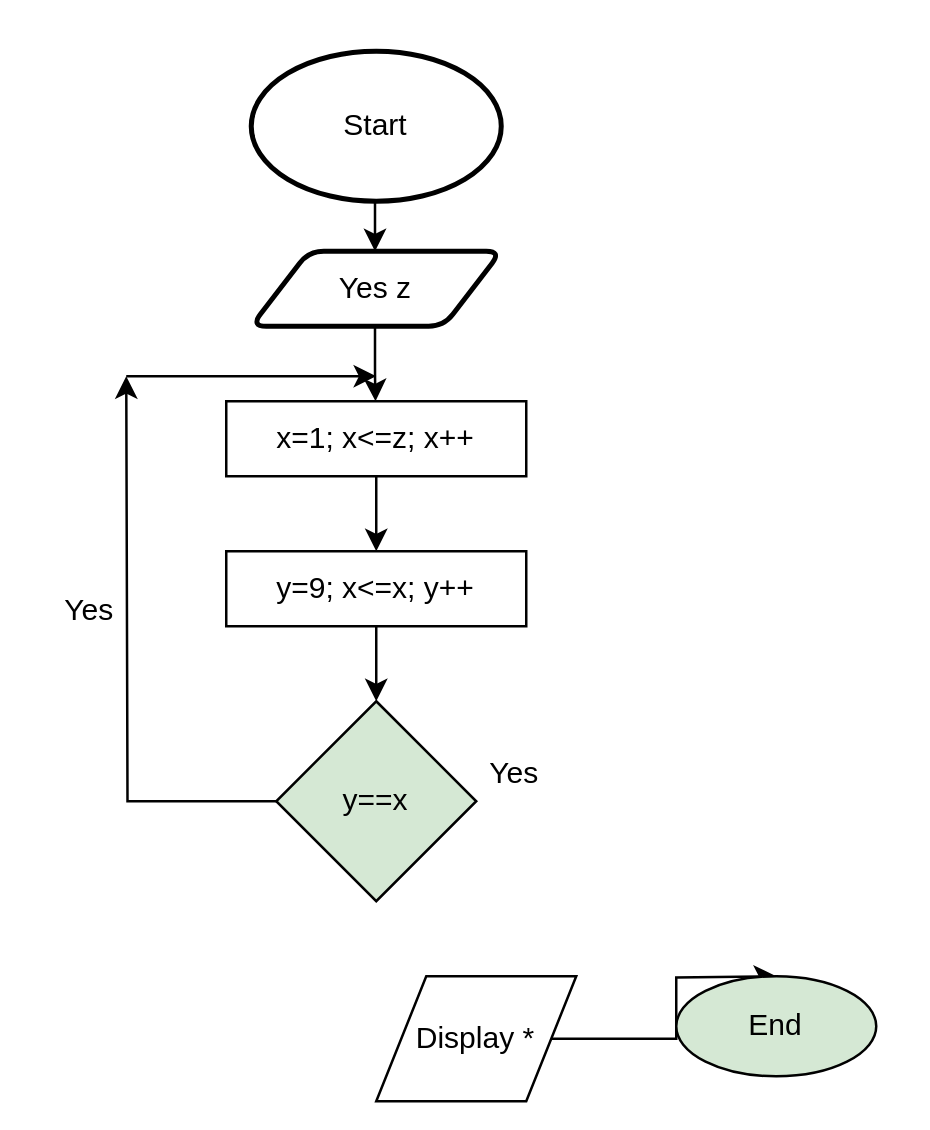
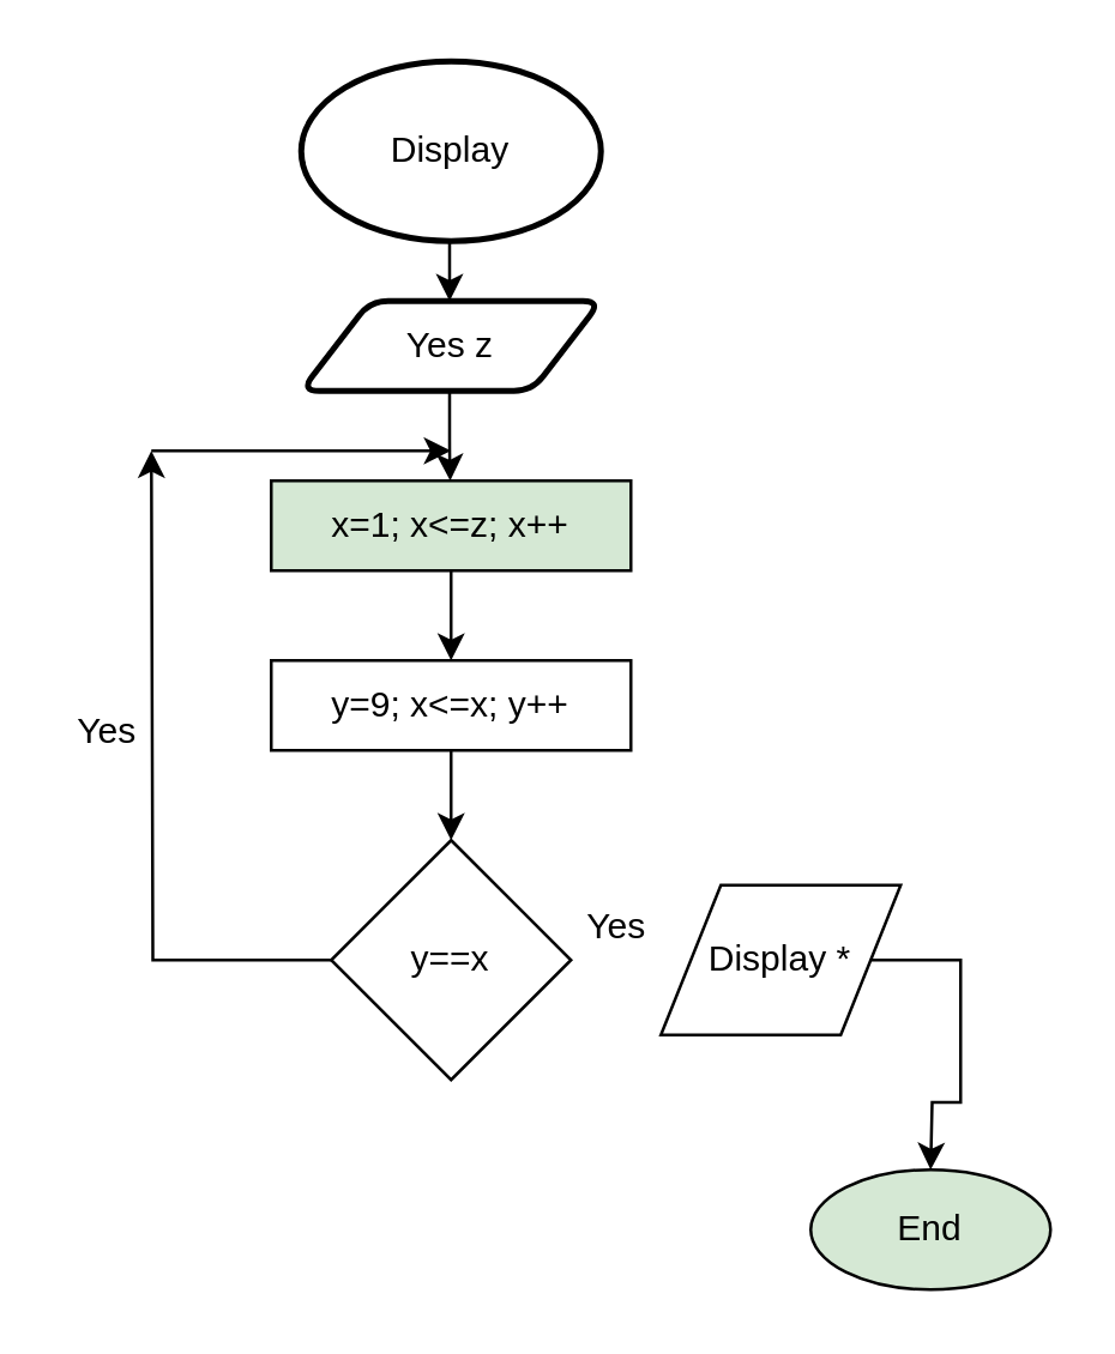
  <mxCell id="0" />
  <mxCell id="1" parent="0" />
- <mxCell id="2" value="Start" style="strokeWidth=2;html=1;shape=mxgraph.flowchart.start_1;whiteSpace=wrap;" vertex="1" parent="1"><mxGeometry x="100" y="20" width="100" height="60" as="geometry" /></mxCell>
+ <mxCell id="2" value="Display" style="strokeWidth=2;html=1;shape=mxgraph.flowchart.start_1;whiteSpace=wrap;" vertex="1" parent="1"><mxGeometry x="100" y="20" width="100" height="60" as="geometry" /></mxCell>
  <mxCell id="3" value="" style="endArrow=classic;html=1;" edge="1" parent="1"><mxGeometry width="50" height="50" relative="1" as="geometry"><mxPoint x="149.5" y="80" as="sourcePoint" /><mxPoint x="150" y="100" as="targetPoint" /><Array as="points"><mxPoint x="149.5" y="100" /></Array></mxGeometry></mxCell>
  <mxCell id="4" value="Yes z" style="shape=parallelogram;html=1;strokeWidth=2;perimeter=parallelogramPerimeter;whiteSpace=wrap;rounded=1;arcSize=12;size=0.23;" vertex="1" parent="1"><mxGeometry x="100" y="100" width="100" height="30" as="geometry" /></mxCell>
  <mxCell id="5" value="" style="endArrow=classic;html=1;" edge="1" parent="1" target="7"><mxGeometry width="50" height="50" relative="1" as="geometry"><mxPoint x="149.5" y="130" as="sourcePoint" /><mxPoint x="150" y="150" as="targetPoint" /><Array as="points"><mxPoint x="149.5" y="150" /></Array></mxGeometry></mxCell>
  <mxCell id="6" value="" style="edgeStyle=orthogonalEdgeStyle;rounded=0;orthogonalLoop=1;jettySize=auto;html=1;" edge="1" parent="1" source="7"><mxGeometry relative="1" as="geometry"><mxPoint x="150" y="220" as="targetPoint" /></mxGeometry></mxCell>
- <mxCell id="7" value="x=1; x&amp;lt;=z; x++" style="rounded=0;whiteSpace=wrap;html=1;" vertex="1" parent="1"><mxGeometry x="90" y="160" width="120" height="30" as="geometry" /></mxCell>
+ <mxCell id="7" value="x=1; x&amp;lt;=z; x++" style="rounded=0;whiteSpace=wrap;html=1;fillColor=#d5e8d4;" vertex="1" parent="1"><mxGeometry x="90" y="160" width="120" height="30" as="geometry" /></mxCell>
  <mxCell id="8" value="" style="edgeStyle=orthogonalEdgeStyle;rounded=0;orthogonalLoop=1;jettySize=auto;html=1;" edge="1" parent="1" source="9"><mxGeometry relative="1" as="geometry"><mxPoint x="150" y="280" as="targetPoint" /></mxGeometry></mxCell>
  <mxCell id="9" value="y=9; x&amp;lt;=x; y++" style="rounded=0;whiteSpace=wrap;html=1;" vertex="1" parent="1"><mxGeometry x="90" y="220" width="120" height="30" as="geometry" /></mxCell>
  <mxCell id="10" style="edgeStyle=orthogonalEdgeStyle;rounded=0;orthogonalLoop=1;jettySize=auto;html=1;" edge="1" parent="1" source="11"><mxGeometry relative="1" as="geometry"><mxPoint x="50" y="150" as="targetPoint" /></mxGeometry></mxCell>
- <mxCell id="11" value="y==x" style="rhombus;whiteSpace=wrap;html=1;rounded=0;fillColor=#d5e8d4;" vertex="1" parent="1"><mxGeometry x="110" y="280" width="80" height="80" as="geometry" /></mxCell>
+ <mxCell id="11" value="y==x" style="rhombus;whiteSpace=wrap;html=1;rounded=0;" vertex="1" parent="1"><mxGeometry x="110" y="280" width="80" height="80" as="geometry" /></mxCell>
  <mxCell id="12" value="" style="edgeStyle=orthogonalEdgeStyle;rounded=0;orthogonalLoop=1;jettySize=auto;html=1;" edge="1" parent="1" source="13"><mxGeometry relative="1" as="geometry"><mxPoint x="310" y="390" as="targetPoint" /></mxGeometry></mxCell>
- <mxCell id="13" value="Display *" style="shape=parallelogram;perimeter=parallelogramPerimeter;whiteSpace=wrap;html=1;fixedSize=1;rounded=0;" vertex="1" parent="1"><mxGeometry x="150" y="390" width="80" height="50" as="geometry" /></mxCell>
+ <mxCell id="13" value="Display *" style="shape=parallelogram;perimeter=parallelogramPerimeter;whiteSpace=wrap;html=1;fixedSize=1;rounded=0;" vertex="1" parent="1"><mxGeometry x="220" y="295" width="80" height="50" as="geometry" /></mxCell>
  <mxCell id="14" value="End" style="ellipse;whiteSpace=wrap;html=1;rounded=0;fillColor=#d5e8d4;" vertex="1" parent="1"><mxGeometry x="270" y="390" width="80" height="40" as="geometry" /></mxCell>
  <mxCell id="15" value="&lt;font style=&quot;font-size: 12px ; font-weight: normal&quot;&gt;Yes&lt;/font&gt;" style="text;strokeColor=none;fillColor=none;html=1;fontSize=24;fontStyle=1;verticalAlign=middle;align=center;" vertex="1" parent="1"><mxGeometry x="190" y="295" width="30" height="20" as="geometry" /></mxCell>
  <mxCell id="16" value="" style="endArrow=classic;html=1;" edge="1" parent="1"><mxGeometry width="50" height="50" relative="1" as="geometry"><mxPoint x="50" y="150" as="sourcePoint" /><mxPoint x="150" y="150" as="targetPoint" /></mxGeometry></mxCell>
  <mxCell id="17" value="&lt;font style=&quot;font-size: 12px ; font-weight: normal&quot;&gt;Yes&lt;/font&gt;" style="text;strokeColor=none;fillColor=none;html=1;fontSize=24;fontStyle=1;verticalAlign=middle;align=center;" vertex="1" parent="1"><mxGeometry x="20" y="230" width="30" height="20" as="geometry" /></mxCell>
